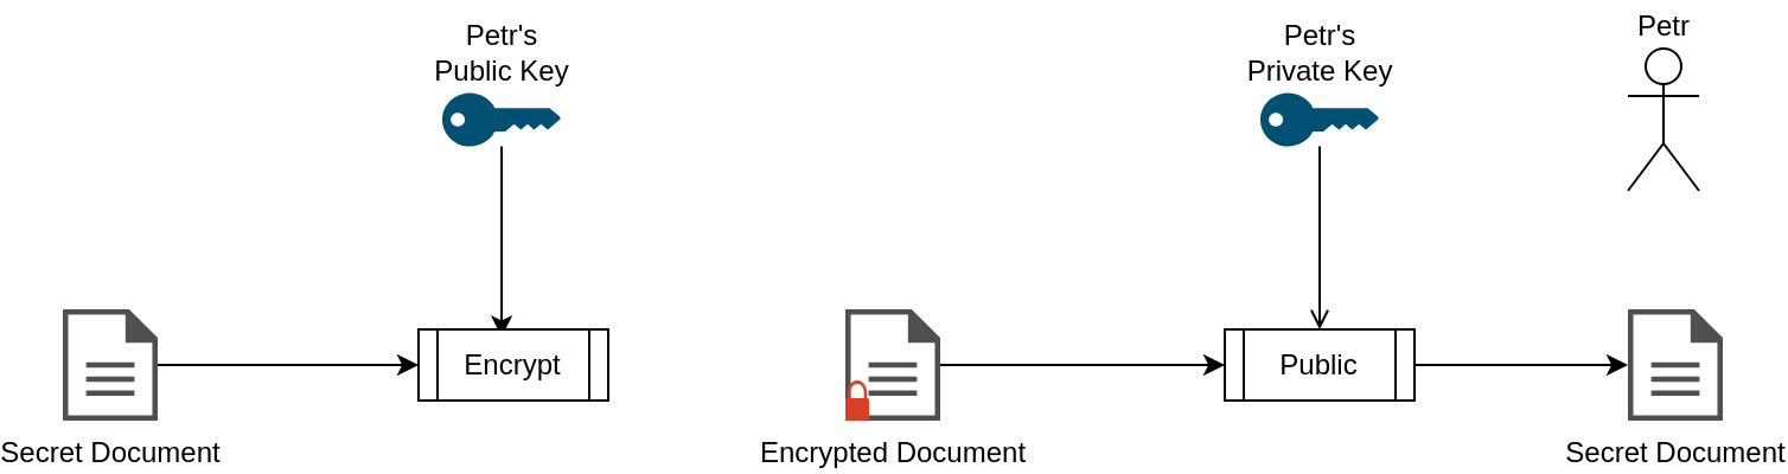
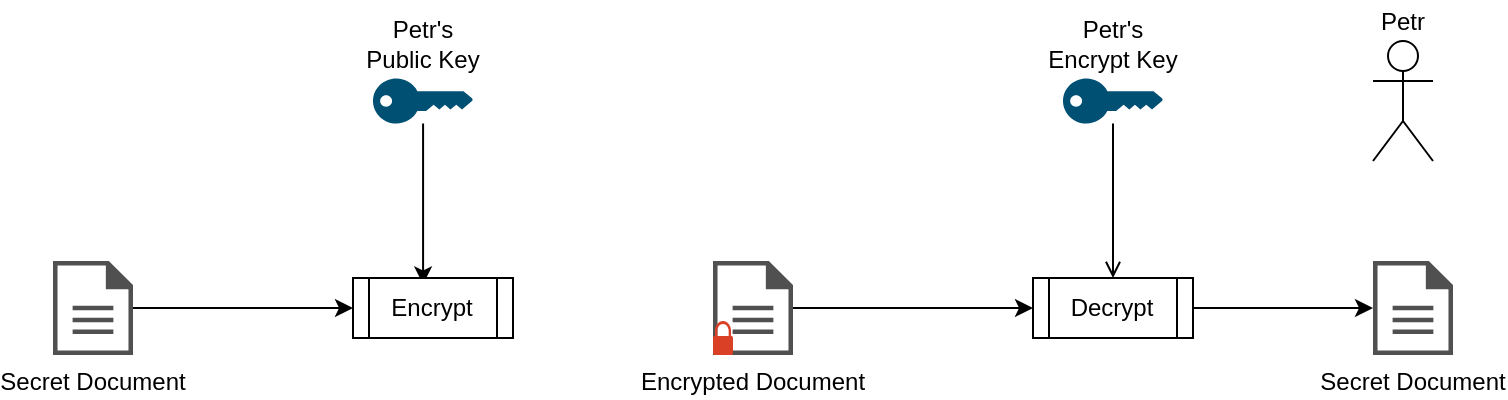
  <mxCell id="0" />
  <mxCell id="1" parent="0" />
  <mxCell id="2" style="edgeStyle=orthogonalEdgeStyle;rounded=0;orthogonalLoop=1;jettySize=auto;html=1;entryX=0.438;entryY=0.106;entryDx=0;entryDy=0;entryPerimeter=0;" edge="1" parent="1" source="3" target="12"><mxGeometry relative="1" as="geometry" /></mxCell>
  <mxCell id="3" value="Petr's&lt;br&gt;Public Key" style="points=[[0,0.5,0],[0.24,0,0],[0.5,0.28,0],[0.995,0.475,0],[0.5,0.72,0],[0.24,1,0]];verticalLabelPosition=top;html=1;verticalAlign=bottom;aspect=fixed;align=center;pointerEvents=1;shape=mxgraph.cisco19.key;fillColor=#005073;strokeColor=none;labelPosition=center;" vertex="1" parent="1"><mxGeometry x="180" y="38.75" width="50" height="22.5" as="geometry" /></mxCell>
  <mxCell id="4" style="edgeStyle=orthogonalEdgeStyle;rounded=0;orthogonalLoop=1;jettySize=auto;html=1;entryX=0.5;entryY=0;entryDx=0;entryDy=0;endArrow=open;" edge="1" parent="1" source="5" target="14"><mxGeometry relative="1" as="geometry" /></mxCell>
- <mxCell id="5" value="Petr's &lt;br&gt;Private Key" style="points=[[0,0.5,0],[0.24,0,0],[0.5,0.28,0],[0.995,0.475,0],[0.5,0.72,0],[0.24,1,0]];verticalLabelPosition=top;html=1;verticalAlign=bottom;aspect=fixed;align=center;pointerEvents=1;shape=mxgraph.cisco19.key;fillColor=#005073;strokeColor=none;labelPosition=center;" vertex="1" parent="1"><mxGeometry x="525" y="38.75" width="50" height="22.5" as="geometry" /></mxCell>
+ <mxCell id="5" value="Petr's &lt;br&gt;Encrypt Key" style="points=[[0,0.5,0],[0.24,0,0],[0.5,0.28,0],[0.995,0.475,0],[0.5,0.72,0],[0.24,1,0]];verticalLabelPosition=top;html=1;verticalAlign=bottom;aspect=fixed;align=center;pointerEvents=1;shape=mxgraph.cisco19.key;fillColor=#005073;strokeColor=none;labelPosition=center;" vertex="1" parent="1"><mxGeometry x="525" y="38.75" width="50" height="22.5" as="geometry" /></mxCell>
  <mxCell id="6" style="edgeStyle=orthogonalEdgeStyle;rounded=0;orthogonalLoop=1;jettySize=auto;html=1;entryX=0;entryY=0.5;entryDx=0;entryDy=0;" edge="1" parent="1" source="7" target="12"><mxGeometry relative="1" as="geometry" /></mxCell>
  <mxCell id="7" value="Secret Document" style="pointerEvents=1;shadow=0;dashed=0;html=1;strokeColor=none;fillColor=#505050;labelPosition=center;verticalLabelPosition=bottom;verticalAlign=top;outlineConnect=0;align=center;shape=mxgraph.office.concepts.document;" vertex="1" parent="1"><mxGeometry x="20" y="130" width="40" height="47" as="geometry" /></mxCell>
  <mxCell id="8" value="" style="group" vertex="1" connectable="0" parent="1"><mxGeometry x="350" y="130" width="40" height="47" as="geometry" /></mxCell>
  <mxCell id="9" value="Encrypted Document" style="pointerEvents=1;shadow=0;dashed=0;html=1;strokeColor=none;fillColor=#505050;labelPosition=center;verticalLabelPosition=bottom;verticalAlign=top;outlineConnect=0;align=center;shape=mxgraph.office.concepts.document;" vertex="1" parent="8"><mxGeometry width="40" height="47" as="geometry" /></mxCell>
  <mxCell id="10" value="" style="pointerEvents=1;shadow=0;dashed=0;html=1;strokeColor=none;labelPosition=center;verticalLabelPosition=bottom;verticalAlign=top;outlineConnect=0;align=center;shape=mxgraph.office.security.lock_protected;fillColor=#DA4026;" vertex="1" parent="8"><mxGeometry y="30" width="10" height="17" as="geometry" /></mxCell>
  <mxCell id="11" value="Secret Document" style="pointerEvents=1;shadow=0;dashed=0;html=1;strokeColor=none;fillColor=#505050;labelPosition=center;verticalLabelPosition=bottom;verticalAlign=top;outlineConnect=0;align=center;shape=mxgraph.office.concepts.document;" vertex="1" parent="1"><mxGeometry x="680" y="130" width="40" height="47" as="geometry" /></mxCell>
  <mxCell id="12" value="Encrypt" style="shape=process;whiteSpace=wrap;html=1;backgroundOutline=1;" vertex="1" parent="1"><mxGeometry x="170" y="138.5" width="80" height="30" as="geometry" /></mxCell>
  <mxCell id="13" style="edgeStyle=orthogonalEdgeStyle;rounded=0;orthogonalLoop=1;jettySize=auto;html=1;" edge="1" parent="1" source="14" target="11"><mxGeometry relative="1" as="geometry" /></mxCell>
- <mxCell id="14" value="Public" style="shape=process;whiteSpace=wrap;html=1;backgroundOutline=1;" vertex="1" parent="1"><mxGeometry x="510" y="138.5" width="80" height="30" as="geometry" /></mxCell>
+ <mxCell id="14" value="Decrypt" style="shape=process;whiteSpace=wrap;html=1;backgroundOutline=1;" vertex="1" parent="1"><mxGeometry x="510" y="138.5" width="80" height="30" as="geometry" /></mxCell>
  <mxCell id="15" style="edgeStyle=orthogonalEdgeStyle;rounded=0;orthogonalLoop=1;jettySize=auto;html=1;entryX=0;entryY=0.5;entryDx=0;entryDy=0;" edge="1" parent="1" source="9" target="14"><mxGeometry relative="1" as="geometry" /></mxCell>
  <mxCell id="16" value="Petr" style="shape=umlActor;verticalLabelPosition=top;verticalAlign=bottom;html=1;outlineConnect=0;labelPosition=center;align=center;" vertex="1" parent="1"><mxGeometry x="680" y="20" width="30" height="60" as="geometry" /></mxCell>
